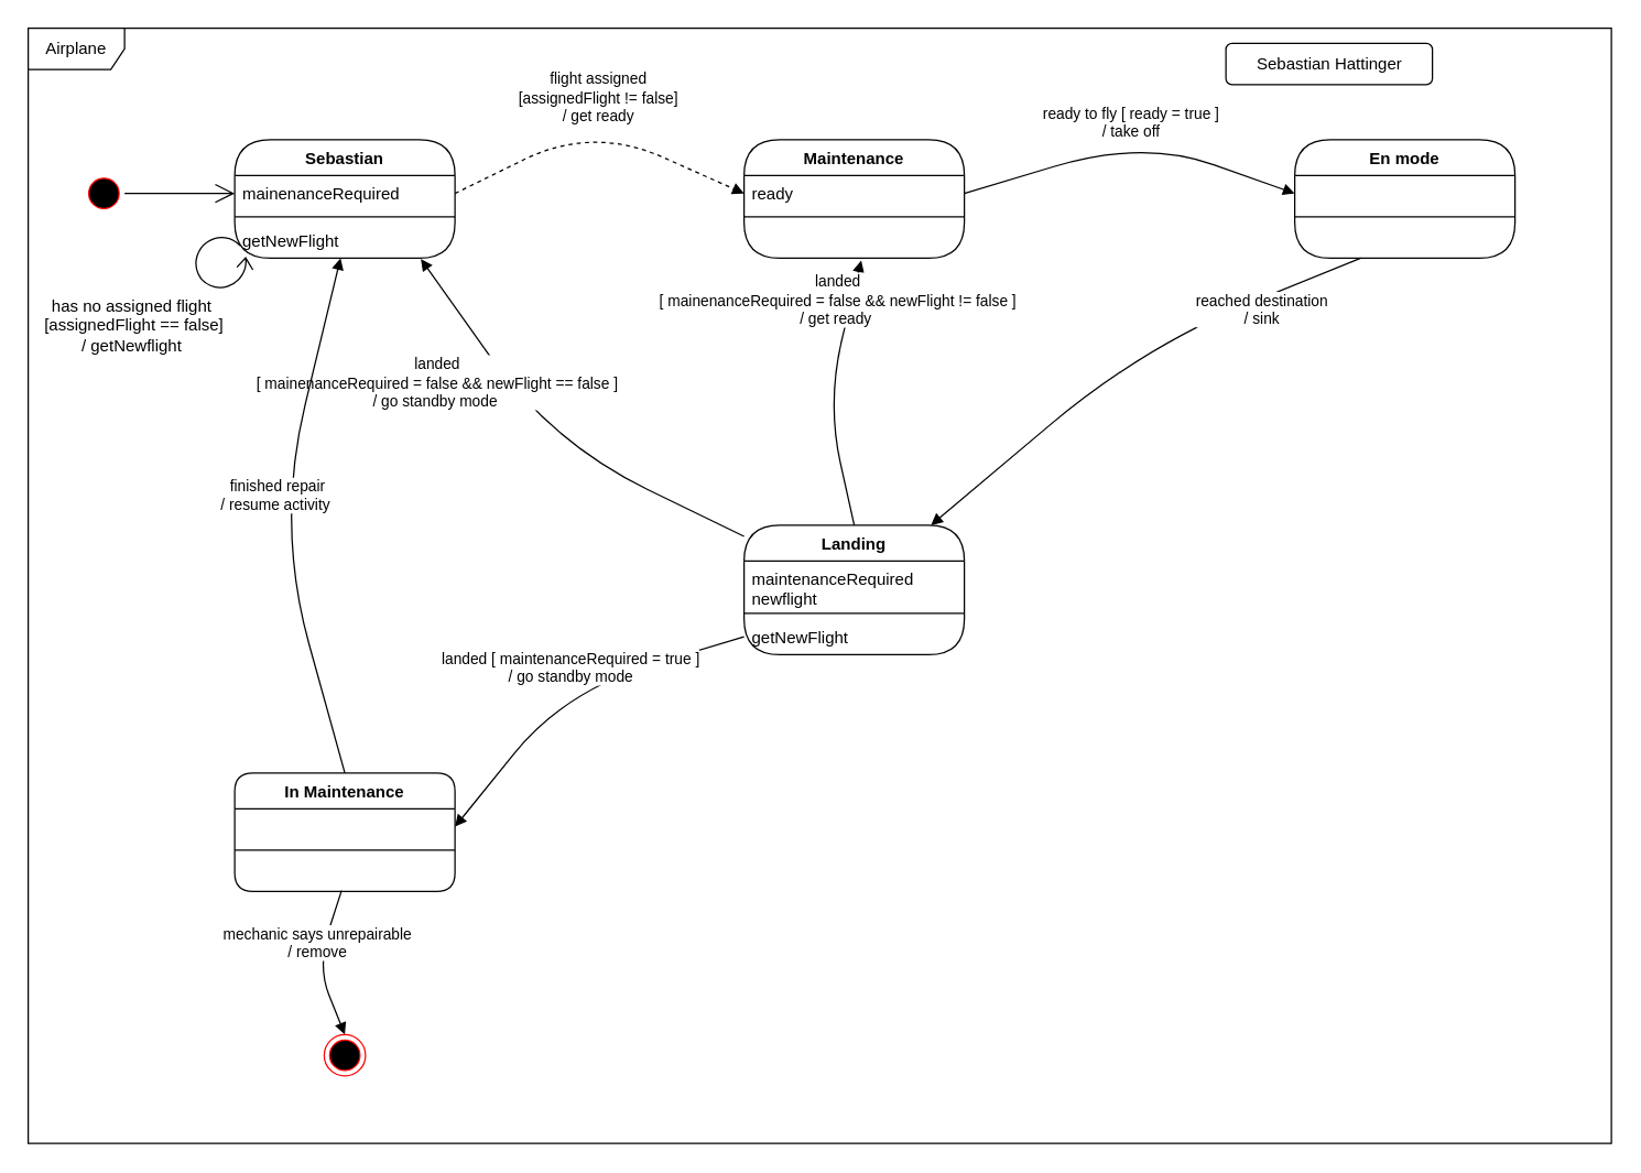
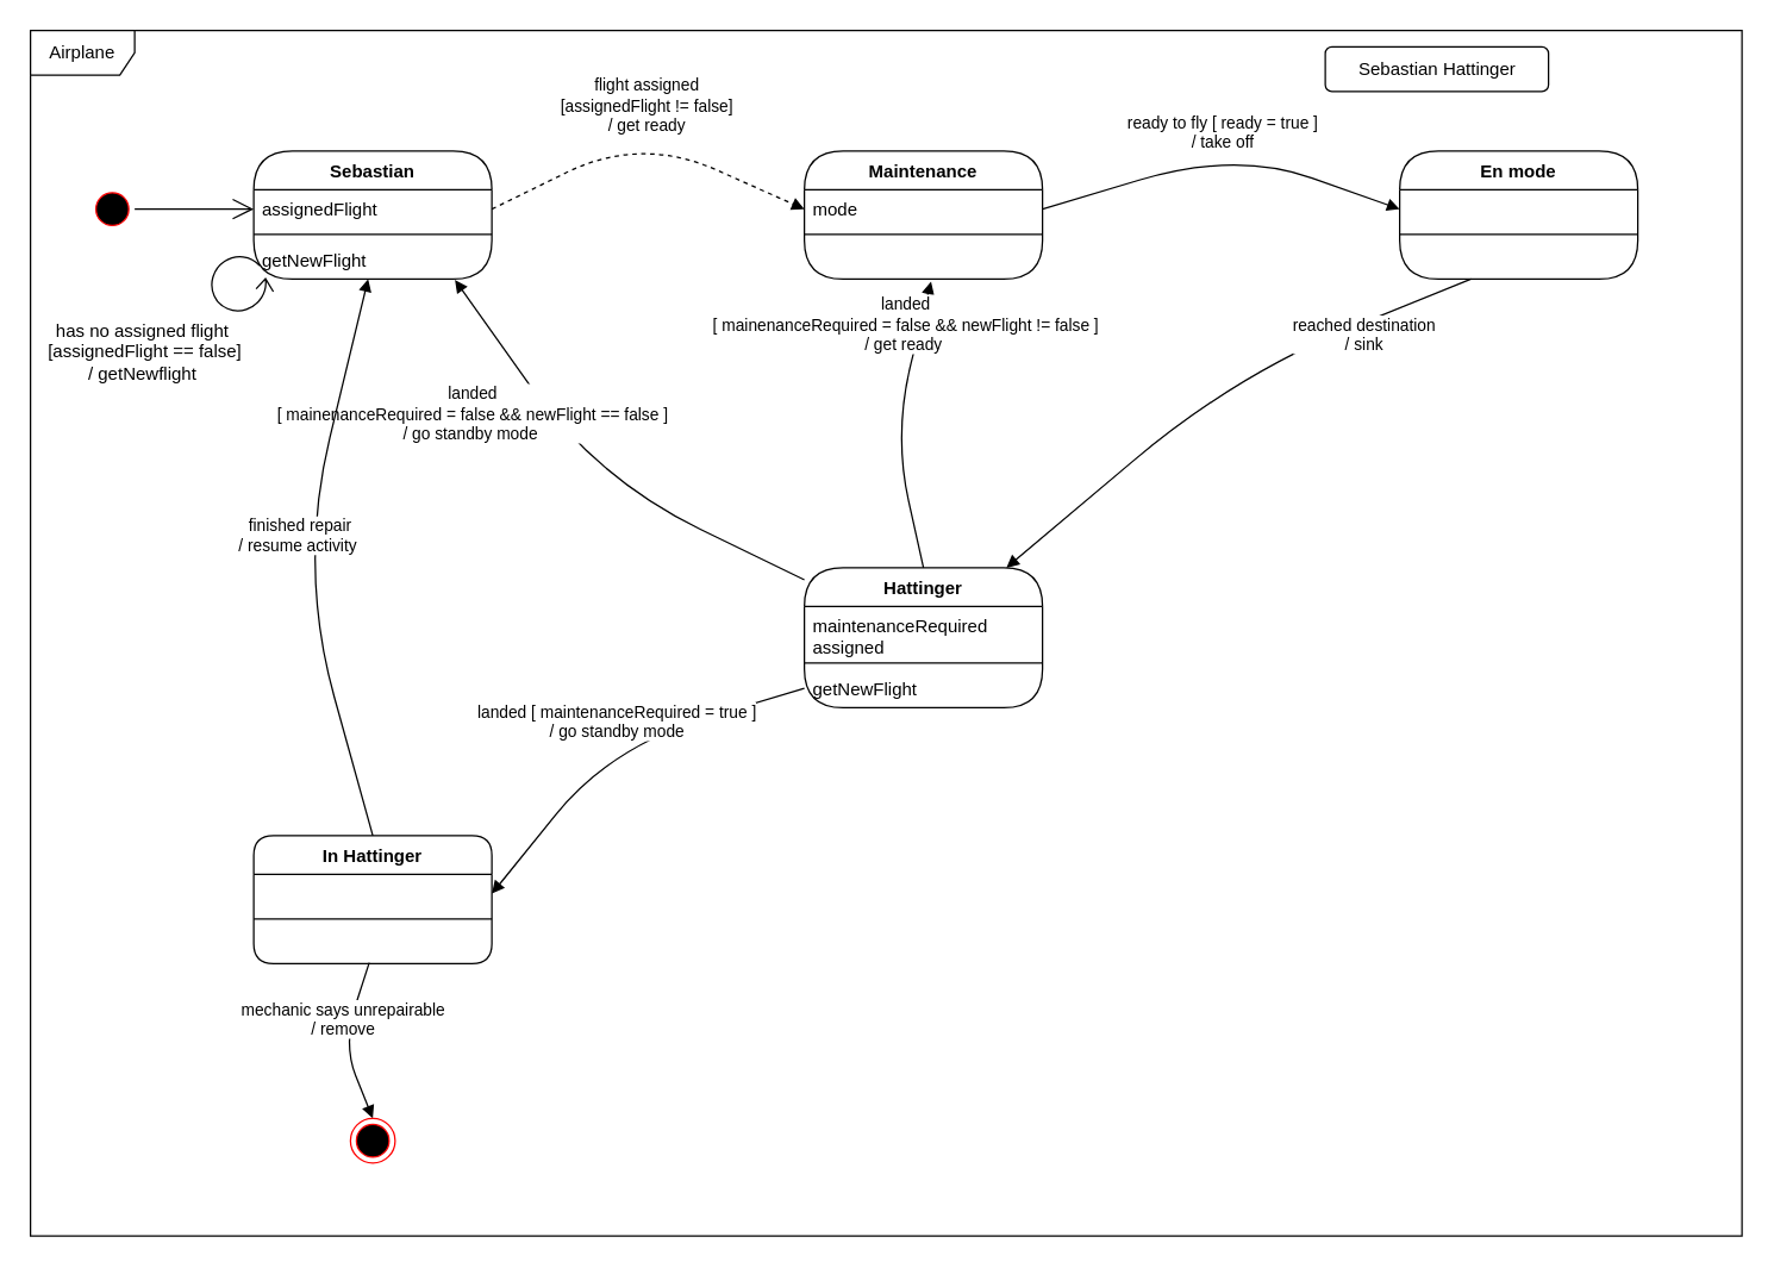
  <mxCell id="0" />
  <mxCell id="1" parent="0" />
  <mxCell id="2" value="Airplane" style="shape=umlFrame;whiteSpace=wrap;html=1;rounded=1;width=70;height=30;connectable=0;allowArrows=0;comic=0;" vertex="1" parent="1"><mxGeometry x="20" y="20" width="1150" height="810" as="geometry" /></mxCell>
  <mxCell id="3" value="" style="ellipse;html=1;shape=startState;fillColor=#000000;strokeColor=#ff0000;" vertex="1" parent="1"><mxGeometry x="60" y="125" width="30" height="30" as="geometry" /></mxCell>
  <mxCell id="4" value="Sebastian" style="swimlane;fontStyle=1;align=center;verticalAlign=top;childLayout=stackLayout;horizontal=1;startSize=26;horizontalStack=0;resizeParent=1;resizeParentMax=0;resizeLast=0;collapsible=1;marginBottom=0;rounded=1;arcSize=37;" vertex="1" parent="1"><mxGeometry x="170" y="101" width="160" height="86" as="geometry" /></mxCell>
- <mxCell id="5" value="mainenanceRequired" style="text;strokeColor=none;fillColor=none;align=left;verticalAlign=top;spacingLeft=4;spacingRight=4;overflow=hidden;rotatable=0;points=[[0,0.5],[1,0.5]];portConstraint=eastwest;" vertex="1" parent="4"><mxGeometry y="26" width="160" height="26" as="geometry" /></mxCell>
+ <mxCell id="5" value="assignedFlight" style="text;strokeColor=none;fillColor=none;align=left;verticalAlign=top;spacingLeft=4;spacingRight=4;overflow=hidden;rotatable=0;points=[[0,0.5],[1,0.5]];portConstraint=eastwest;" vertex="1" parent="4"><mxGeometry y="26" width="160" height="26" as="geometry" /></mxCell>
  <mxCell id="6" value="" style="line;strokeWidth=1;fillColor=none;align=left;verticalAlign=middle;spacingTop=-1;spacingLeft=3;spacingRight=3;rotatable=0;labelPosition=right;points=[];portConstraint=eastwest;" vertex="1" parent="4"><mxGeometry y="52" width="160" height="8" as="geometry" /></mxCell>
  <mxCell id="7" value="getNewFlight" style="text;strokeColor=none;fillColor=none;align=left;verticalAlign=top;spacingLeft=4;spacingRight=4;overflow=hidden;rotatable=0;points=[[0,0.5],[1,0.5]];portConstraint=eastwest;" vertex="1" parent="4"><mxGeometry y="60" width="160" height="26" as="geometry" /></mxCell>
  <mxCell id="8" value="" style="endArrow=open;endFill=1;endSize=12;html=1;exitX=1;exitY=0.5;exitDx=0;exitDy=0;entryX=0;entryY=0.5;entryDx=0;entryDy=0;" edge="1" parent="1" source="3" target="5"><mxGeometry width="160" relative="1" as="geometry"><mxPoint x="340" y="251" as="sourcePoint" /><mxPoint x="500" y="251" as="targetPoint" /></mxGeometry></mxCell>
  <mxCell id="9" value="flight assigned&lt;br&gt;[assignedFlight != false] &lt;br&gt;/ get ready" style="html=1;verticalAlign=bottom;endArrow=block;entryX=0;entryY=0.5;entryDx=0;entryDy=0;exitX=1;exitY=0.5;exitDx=0;exitDy=0;arcSize=180;dashed=1;" edge="1" parent="1" source="5" target="20"><mxGeometry width="80" relative="1" as="geometry"><mxPoint x="290" y="321" as="sourcePoint" /><mxPoint x="370" y="321" as="targetPoint" /><Array as="points"><mxPoint x="430" y="91" /></Array></mxGeometry></mxCell>
  <mxCell id="10" value="ready to fly [ ready = true ] &lt;br&gt;/ take off" style="html=1;verticalAlign=bottom;endArrow=block;exitX=1;exitY=0.5;exitDx=0;exitDy=0;arcSize=180;entryX=0;entryY=0.5;entryDx=0;entryDy=0;" edge="1" parent="1" source="20" target="16"><mxGeometry width="80" relative="1" as="geometry"><mxPoint x="340" y="150" as="sourcePoint" /><mxPoint x="690" y="181" as="targetPoint" /><Array as="points"><mxPoint x="830" y="101" /></Array></mxGeometry></mxCell>
  <mxCell id="11" value="reached destination &lt;br&gt;/ sink" style="html=1;verticalAlign=bottom;endArrow=block;arcSize=180;" edge="1" parent="1" source="18" target="24"><mxGeometry x="-0.533" y="22" width="80" relative="1" as="geometry"><mxPoint x="1000" y="241" as="sourcePoint" /><mxPoint x="500" y="150" as="targetPoint" /><Array as="points"><mxPoint x="830" y="251" /></Array><mxPoint as="offset" /></mxGeometry></mxCell>
  <mxCell id="12" value="landed [ maintenanceRequired = true ] &lt;br&gt;/ go standby mode" style="html=1;verticalAlign=bottom;endArrow=block;entryX=1;entryY=0.5;entryDx=0;entryDy=0;exitX=0;exitY=0.5;exitDx=0;exitDy=0;arcSize=180;" edge="1" parent="1" source="27" target="31"><mxGeometry width="80" relative="1" as="geometry"><mxPoint x="920" y="197" as="sourcePoint" /><mxPoint x="920" y="301" as="targetPoint" /><Array as="points"><mxPoint x="410" y="501" /></Array></mxGeometry></mxCell>
  <mxCell id="13" value="mechanic says unrepairable &lt;br&gt;/ remove" style="html=1;verticalAlign=bottom;endArrow=block;exitX=0.485;exitY=0.977;exitDx=0;exitDy=0;exitPerimeter=0;entryX=0.5;entryY=0;entryDx=0;entryDy=0;arcSize=180;" edge="1" parent="1" source="33" target="28"><mxGeometry width="80" relative="1" as="geometry"><mxPoint x="560" y="601" as="sourcePoint" /><mxPoint x="248" y="721" as="targetPoint" /><Array as="points"><mxPoint x="230" y="701" /></Array></mxGeometry></mxCell>
  <mxCell id="14" value="landed &lt;br&gt;[ mainenanceRequired = false &amp;amp;&amp;amp; newFlight != false ] &lt;br&gt;/ get ready&amp;nbsp;" style="html=1;verticalAlign=bottom;endArrow=block;exitX=0.5;exitY=0;exitDx=0;exitDy=0;entryX=0.532;entryY=1.068;entryDx=0;entryDy=0;entryPerimeter=0;arcSize=180;" edge="1" parent="1" source="24" target="22"><mxGeometry x="0.456" y="4" width="80" relative="1" as="geometry"><mxPoint x="170" y="261" as="sourcePoint" /><mxPoint x="360" y="291" as="targetPoint" /><Array as="points"><mxPoint x="600" y="291" /></Array><mxPoint as="offset" /></mxGeometry></mxCell>
  <mxCell id="15" value="En mode" style="swimlane;fontStyle=1;align=center;verticalAlign=top;childLayout=stackLayout;horizontal=1;startSize=26;horizontalStack=0;resizeParent=1;resizeParentMax=0;resizeLast=0;collapsible=1;marginBottom=0;rounded=1;arcSize=37;" vertex="1" parent="1"><mxGeometry x="940" y="101" width="160" height="86" as="geometry" /></mxCell>
  <mxCell id="16" value=" " style="text;strokeColor=none;fillColor=none;align=left;verticalAlign=top;spacingLeft=4;spacingRight=4;overflow=hidden;rotatable=0;points=[[0,0.5],[1,0.5]];portConstraint=eastwest;" vertex="1" parent="15"><mxGeometry y="26" width="160" height="26" as="geometry" /></mxCell>
  <mxCell id="17" value="" style="line;strokeWidth=1;fillColor=none;align=left;verticalAlign=middle;spacingTop=-1;spacingLeft=3;spacingRight=3;rotatable=0;labelPosition=right;points=[];portConstraint=eastwest;" vertex="1" parent="15"><mxGeometry y="52" width="160" height="8" as="geometry" /></mxCell>
  <mxCell id="18" value=" " style="text;strokeColor=none;fillColor=none;align=left;verticalAlign=top;spacingLeft=4;spacingRight=4;overflow=hidden;rotatable=0;points=[[0,0.5],[1,0.5]];portConstraint=eastwest;" vertex="1" parent="15"><mxGeometry y="60" width="160" height="26" as="geometry" /></mxCell>
  <mxCell id="19" value="Maintenance" style="swimlane;fontStyle=1;align=center;verticalAlign=top;childLayout=stackLayout;horizontal=1;startSize=26;horizontalStack=0;resizeParent=1;resizeParentMax=0;resizeLast=0;collapsible=1;marginBottom=0;rounded=1;arcSize=37;" vertex="1" parent="1"><mxGeometry x="540" y="101" width="160" height="86" as="geometry" /></mxCell>
- <mxCell id="20" value="ready" style="text;strokeColor=none;fillColor=none;align=left;verticalAlign=top;spacingLeft=4;spacingRight=4;overflow=hidden;rotatable=0;points=[[0,0.5],[1,0.5]];portConstraint=eastwest;" vertex="1" parent="19"><mxGeometry y="26" width="160" height="26" as="geometry" /></mxCell>
+ <mxCell id="20" value="mode" style="text;strokeColor=none;fillColor=none;align=left;verticalAlign=top;spacingLeft=4;spacingRight=4;overflow=hidden;rotatable=0;points=[[0,0.5],[1,0.5]];portConstraint=eastwest;" vertex="1" parent="19"><mxGeometry y="26" width="160" height="26" as="geometry" /></mxCell>
  <mxCell id="21" value="" style="line;strokeWidth=1;fillColor=none;align=left;verticalAlign=middle;spacingTop=-1;spacingLeft=3;spacingRight=3;rotatable=0;labelPosition=right;points=[];portConstraint=eastwest;" vertex="1" parent="19"><mxGeometry y="52" width="160" height="8" as="geometry" /></mxCell>
  <mxCell id="22" value=" " style="text;strokeColor=none;fillColor=none;align=left;verticalAlign=top;spacingLeft=4;spacingRight=4;overflow=hidden;rotatable=0;points=[[0,0.5],[1,0.5]];portConstraint=eastwest;" vertex="1" parent="19"><mxGeometry y="60" width="160" height="26" as="geometry" /></mxCell>
  <mxCell id="23" value="landed &lt;br&gt;[ mainenanceRequired = false &amp;amp;&amp;amp; newFlight == false ] &lt;br&gt;/ go standby mode&amp;nbsp;" style="html=1;verticalAlign=bottom;endArrow=block;entryX=0.845;entryY=1.023;entryDx=0;entryDy=0;entryPerimeter=0;arcSize=180;" edge="1" parent="1" source="24" target="7"><mxGeometry x="0.383" y="55" width="80" relative="1" as="geometry"><mxPoint x="430" y="591" as="sourcePoint" /><mxPoint x="510" y="591" as="targetPoint" /><Array as="points"><mxPoint x="400" y="321" /></Array><mxPoint as="offset" /></mxGeometry></mxCell>
- <mxCell id="24" value="Landing" style="swimlane;fontStyle=1;align=center;verticalAlign=top;childLayout=stackLayout;horizontal=1;startSize=26;horizontalStack=0;resizeParent=1;resizeParentMax=0;resizeLast=0;collapsible=1;marginBottom=0;rounded=1;arcSize=37;" vertex="1" parent="1"><mxGeometry x="540" y="381" width="160" height="94" as="geometry" /></mxCell>
- <mxCell id="25" value="maintenanceRequired&#10;newflight" style="text;strokeColor=none;fillColor=none;align=left;verticalAlign=top;spacingLeft=4;spacingRight=4;overflow=hidden;rotatable=0;points=[[0,0.5],[1,0.5]];portConstraint=eastwest;" vertex="1" parent="24"><mxGeometry y="26" width="160" height="34" as="geometry" /></mxCell>
+ <mxCell id="24" value="Hattinger" style="swimlane;fontStyle=1;align=center;verticalAlign=top;childLayout=stackLayout;horizontal=1;startSize=26;horizontalStack=0;resizeParent=1;resizeParentMax=0;resizeLast=0;collapsible=1;marginBottom=0;rounded=1;arcSize=37;" vertex="1" parent="1"><mxGeometry x="540" y="381" width="160" height="94" as="geometry" /></mxCell>
+ <mxCell id="25" value="maintenanceRequired&#10;assigned" style="text;strokeColor=none;fillColor=none;align=left;verticalAlign=top;spacingLeft=4;spacingRight=4;overflow=hidden;rotatable=0;points=[[0,0.5],[1,0.5]];portConstraint=eastwest;" vertex="1" parent="24"><mxGeometry y="26" width="160" height="34" as="geometry" /></mxCell>
  <mxCell id="26" value="" style="line;strokeWidth=1;fillColor=none;align=left;verticalAlign=middle;spacingTop=-1;spacingLeft=3;spacingRight=3;rotatable=0;labelPosition=right;points=[];portConstraint=eastwest;" vertex="1" parent="24"><mxGeometry y="60" width="160" height="8" as="geometry" /></mxCell>
  <mxCell id="27" value="getNewFlight" style="text;strokeColor=none;fillColor=none;align=left;verticalAlign=top;spacingLeft=4;spacingRight=4;overflow=hidden;rotatable=0;points=[[0,0.5],[1,0.5]];portConstraint=eastwest;" vertex="1" parent="24"><mxGeometry y="68" width="160" height="26" as="geometry" /></mxCell>
  <mxCell id="28" value="" style="ellipse;html=1;shape=endState;fillColor=#000000;strokeColor=#ff0000;rounded=1;comic=0;" vertex="1" parent="1"><mxGeometry x="235" y="751" width="30" height="30" as="geometry" /></mxCell>
  <mxCell id="29" value="finished repair &lt;br&gt;/ resume activity&amp;nbsp;" style="html=1;verticalAlign=bottom;endArrow=block;exitX=0.5;exitY=0;exitDx=0;exitDy=0;arcSize=180;" edge="1" parent="1" source="30" target="7"><mxGeometry width="80" relative="1" as="geometry"><mxPoint x="210" y="391" as="sourcePoint" /><mxPoint x="290" y="391" as="targetPoint" /><Array as="points"><mxPoint x="200" y="381" /></Array></mxGeometry></mxCell>
- <mxCell id="30" value="In Maintenance" style="swimlane;fontStyle=1;align=center;verticalAlign=top;childLayout=stackLayout;horizontal=1;startSize=26;horizontalStack=0;resizeParent=1;resizeParentMax=0;resizeLast=0;collapsible=1;marginBottom=0;rounded=1;arcSize=17;" vertex="1" parent="1"><mxGeometry x="170" y="561" width="160" height="86" as="geometry" /></mxCell>
+ <mxCell id="30" value="In Hattinger" style="swimlane;fontStyle=1;align=center;verticalAlign=top;childLayout=stackLayout;horizontal=1;startSize=26;horizontalStack=0;resizeParent=1;resizeParentMax=0;resizeLast=0;collapsible=1;marginBottom=0;rounded=1;arcSize=17;" vertex="1" parent="1"><mxGeometry x="170" y="561" width="160" height="86" as="geometry" /></mxCell>
  <mxCell id="31" value=" " style="text;strokeColor=none;fillColor=none;align=left;verticalAlign=top;spacingLeft=4;spacingRight=4;overflow=hidden;rotatable=0;points=[[0,0.5],[1,0.5]];portConstraint=eastwest;" vertex="1" parent="30"><mxGeometry y="26" width="160" height="26" as="geometry" /></mxCell>
  <mxCell id="32" value="" style="line;strokeWidth=1;fillColor=none;align=left;verticalAlign=middle;spacingTop=-1;spacingLeft=3;spacingRight=3;rotatable=0;labelPosition=right;points=[];portConstraint=eastwest;" vertex="1" parent="30"><mxGeometry y="52" width="160" height="8" as="geometry" /></mxCell>
  <mxCell id="33" value=" " style="text;strokeColor=none;fillColor=none;align=left;verticalAlign=top;spacingLeft=4;spacingRight=4;overflow=hidden;rotatable=0;points=[[0,0.5],[1,0.5]];portConstraint=eastwest;" vertex="1" parent="30"><mxGeometry y="60" width="160" height="26" as="geometry" /></mxCell>
  <mxCell id="34" value="" style="shape=mxgraph.bpmn.loop;html=1;outlineConnect=0;rounded=1;comic=0;direction=west;rotation=43;" vertex="1" parent="1"><mxGeometry x="140" y="171" width="40" height="40" as="geometry" /></mxCell>
  <mxCell id="35" value="has no assigned flight&lt;br&gt;&amp;nbsp;[assignedFlight == false] &lt;br&gt;/ getNewflight" style="text;html=1;align=center;verticalAlign=middle;resizable=0;points=[];autosize=1;" vertex="1" parent="1"><mxGeometry x="20" y="211" width="150" height="50" as="geometry" /></mxCell>
  <mxCell id="36" value="Sebastian Hattinger" style="html=1;rounded=1;comic=0;" vertex="1" parent="1"><mxGeometry x="890" y="31" width="150" height="30" as="geometry" /></mxCell>
